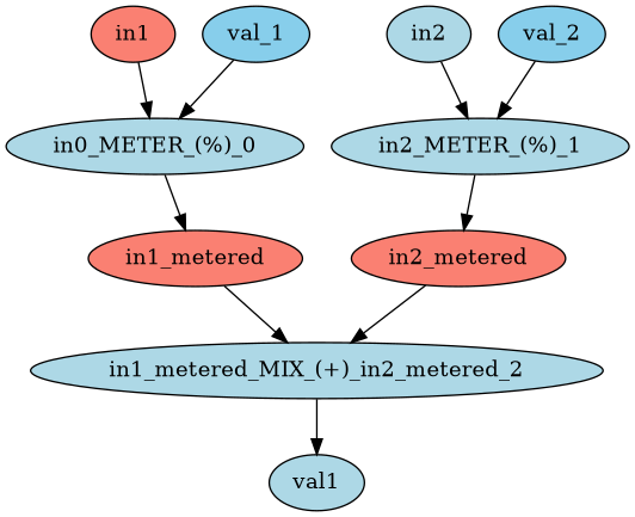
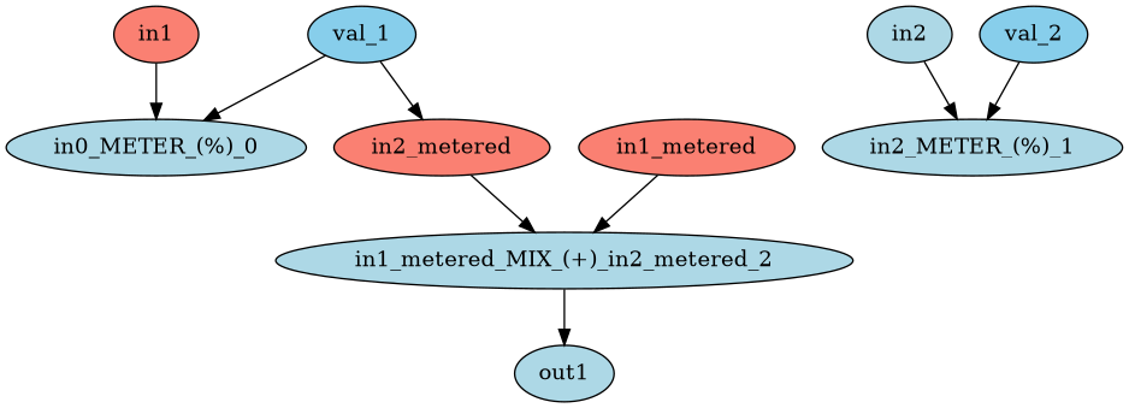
  strict digraph {
    node [fillcolor=lightblue style=filled]
    in1 [fillcolor=salmon]
    n2 [label="in0_METER_(%)_0"]
    in1_metered [fillcolor=salmon]
    "in1_metered_MIX_(+)_in2_metered_2"
    in2
    "in2_METER_(%)_1"
    in2_metered [fillcolor=salmon]
-   out1 [label=val1]
+   out1
    val_1 [fillcolor=skyblue]
    val_2 [fillcolor=skyblue]
    in1 -> n2
-   n2 -> in1_metered
    in1_metered -> "in1_metered_MIX_(+)_in2_metered_2"
    "in1_metered_MIX_(+)_in2_metered_2" -> out1
    in2 -> "in2_METER_(%)_1"
-   "in2_METER_(%)_1" -> in2_metered
+   val_1 -> in2_metered
    in2_metered -> "in1_metered_MIX_(+)_in2_metered_2"
    val_1 -> n2
    val_2 -> "in2_METER_(%)_1"
  }
